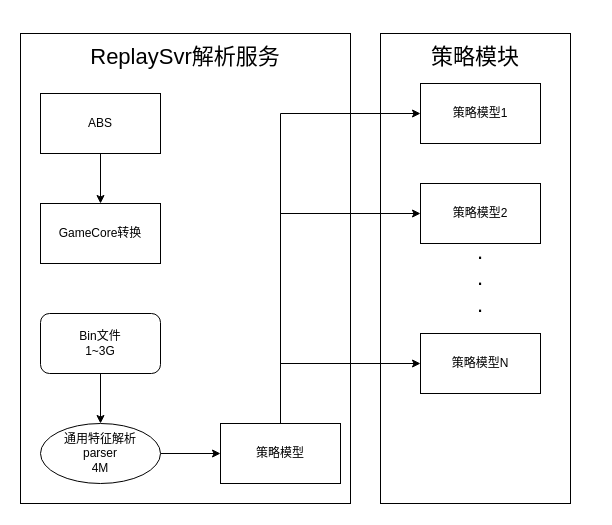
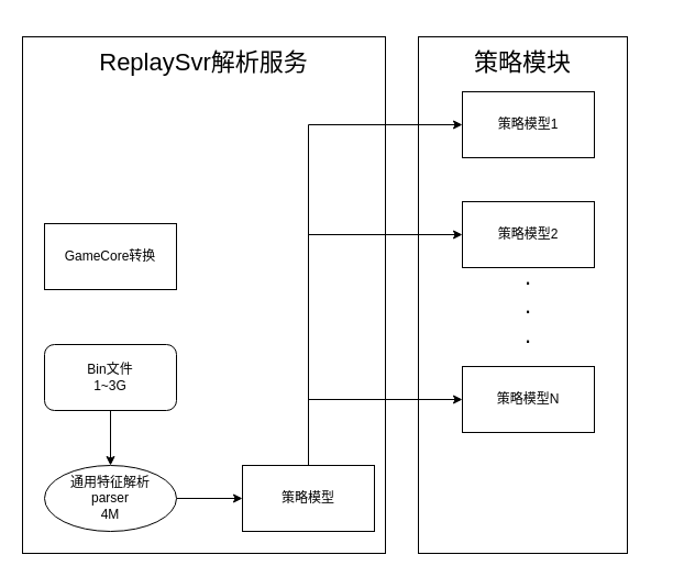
  <mxCell id="0" />
  <mxCell id="1" parent="0" />
  <mxCell id="2" value="" style="rounded=0;whiteSpace=wrap;html=1;" vertex="1" parent="1"><mxGeometry x="380" y="33" width="190" height="470" as="geometry" /></mxCell>
  <mxCell id="3" value="" style="rounded=0;whiteSpace=wrap;html=1;" parent="1" vertex="1"><mxGeometry x="20" y="33" width="330" height="470" as="geometry" /></mxCell>
- <mxCell id="4" style="edgeStyle=orthogonalEdgeStyle;rounded=0;orthogonalLoop=1;jettySize=auto;html=1;exitX=0.5;exitY=1;exitDx=0;exitDy=0;" parent="1" source="5" target="6" edge="1"><mxGeometry relative="1" as="geometry" /></mxCell>
- <mxCell id="5" value="ABS" style="rounded=0;whiteSpace=wrap;html=1;" parent="1" vertex="1"><mxGeometry x="40" y="93" width="120" height="60" as="geometry" /></mxCell>
  <mxCell id="6" value="GameCore转换" style="rounded=0;whiteSpace=wrap;html=1;" parent="1" vertex="1"><mxGeometry x="40" y="203" width="120" height="60" as="geometry" /></mxCell>
  <mxCell id="7" value="" style="edgeStyle=orthogonalEdgeStyle;rounded=0;orthogonalLoop=1;jettySize=auto;html=1;" parent="1" source="8" target="10" edge="1"><mxGeometry relative="1" as="geometry" /></mxCell>
  <mxCell id="8" value="Bin文件&lt;br&gt;1~3G" style="whiteSpace=wrap;html=1;rounded=1;" parent="1" vertex="1"><mxGeometry x="40" y="313" width="120" height="60" as="geometry" /></mxCell>
  <mxCell id="9" style="edgeStyle=orthogonalEdgeStyle;rounded=0;orthogonalLoop=1;jettySize=auto;html=1;exitX=1;exitY=0.5;exitDx=0;exitDy=0;" edge="1" parent="1" source="10" target="17"><mxGeometry relative="1" as="geometry" /></mxCell>
  <mxCell id="10" value="通用特征解析&lt;br&gt;parser&lt;br&gt;4M" style="ellipse;whiteSpace=wrap;html=1;" parent="1" vertex="1"><mxGeometry x="40" y="423" width="120" height="60" as="geometry" /></mxCell>
  <mxCell id="11" value="策略模型1" style="whiteSpace=wrap;html=1;rounded=0;" parent="1" vertex="1"><mxGeometry x="420" y="83" width="120" height="60" as="geometry" /></mxCell>
  <mxCell id="12" value="策略模型2" style="whiteSpace=wrap;html=1;rounded=0;" vertex="1" parent="1"><mxGeometry x="420" y="183" width="120" height="60" as="geometry" /></mxCell>
  <mxCell id="13" value="策略模型N" style="whiteSpace=wrap;html=1;rounded=0;" vertex="1" parent="1"><mxGeometry x="420" y="333" width="120" height="60" as="geometry" /></mxCell>
  <mxCell id="14" style="edgeStyle=orthogonalEdgeStyle;rounded=0;orthogonalLoop=1;jettySize=auto;html=1;exitX=0.5;exitY=0;exitDx=0;exitDy=0;entryX=0;entryY=0.5;entryDx=0;entryDy=0;" edge="1" parent="1" source="17" target="13"><mxGeometry relative="1" as="geometry" /></mxCell>
  <mxCell id="15" style="edgeStyle=orthogonalEdgeStyle;rounded=0;orthogonalLoop=1;jettySize=auto;html=1;exitX=0.5;exitY=0;exitDx=0;exitDy=0;entryX=0;entryY=0.5;entryDx=0;entryDy=0;" edge="1" parent="1" source="17" target="12"><mxGeometry relative="1" as="geometry" /></mxCell>
  <mxCell id="16" style="edgeStyle=orthogonalEdgeStyle;rounded=0;orthogonalLoop=1;jettySize=auto;html=1;exitX=0.5;exitY=0;exitDx=0;exitDy=0;entryX=0;entryY=0.5;entryDx=0;entryDy=0;" edge="1" parent="1" source="17" target="11"><mxGeometry relative="1" as="geometry" /></mxCell>
  <mxCell id="17" value="策略模型" style="whiteSpace=wrap;html=1;rounded=0;" vertex="1" parent="1"><mxGeometry x="220" y="423" width="120" height="60" as="geometry" /></mxCell>
  <mxCell id="18" value="ReplaySvr解析服务" style="text;html=1;strokeColor=none;fillColor=none;align=center;verticalAlign=middle;whiteSpace=wrap;rounded=0;fontSize=22;" vertex="1" parent="1"><mxGeometry x="70" y="20.5" width="230" height="72.5" as="geometry" /></mxCell>
  <mxCell id="19" value="策略模块" style="text;html=1;strokeColor=none;fillColor=none;align=center;verticalAlign=middle;whiteSpace=wrap;rounded=0;fontSize=22;" vertex="1" parent="1"><mxGeometry x="360" y="20.5" width="230" height="72.5" as="geometry" /></mxCell>
  <mxCell id="20" value=".&lt;br&gt;.&lt;br&gt;." style="text;html=1;strokeColor=none;fillColor=none;align=center;verticalAlign=middle;whiteSpace=wrap;rounded=0;fontSize=22;" vertex="1" parent="1"><mxGeometry x="450" y="263" width="60" height="30" as="geometry" /></mxCell>
